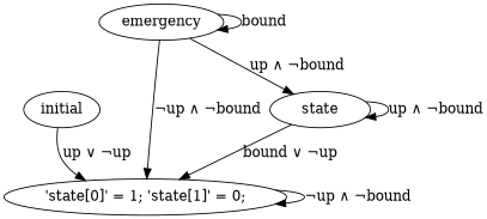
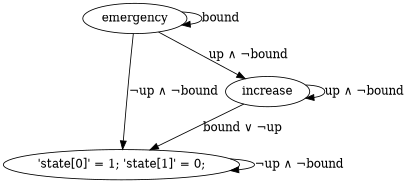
  digraph {
-   n1 [label="initial\n"]
    "'state[0]' = 1; 'state[1]' = 0;"
-   n3 [label=state]
+   n3 [label=increase]
    n4 [label=emergency]
-   n1 -> "'state[0]' = 1; 'state[1]' = 0;" [label="up ∨ ¬up"]
    "'state[0]' = 1; 'state[1]' = 0;" -> "'state[0]' = 1; 'state[1]' = 0;" [label="¬up ∧ ¬bound"]
    n3 -> "'state[0]' = 1; 'state[1]' = 0;" [label="bound ∨ ¬up"]
    n3 -> n3 [label="up ∧ ¬bound"]
    n4 -> "'state[0]' = 1; 'state[1]' = 0;" [label="¬up ∧ ¬bound"]
    n4 -> n3 [label="up ∧ ¬bound"]
    n4 -> n4 [label=bound]
  }
